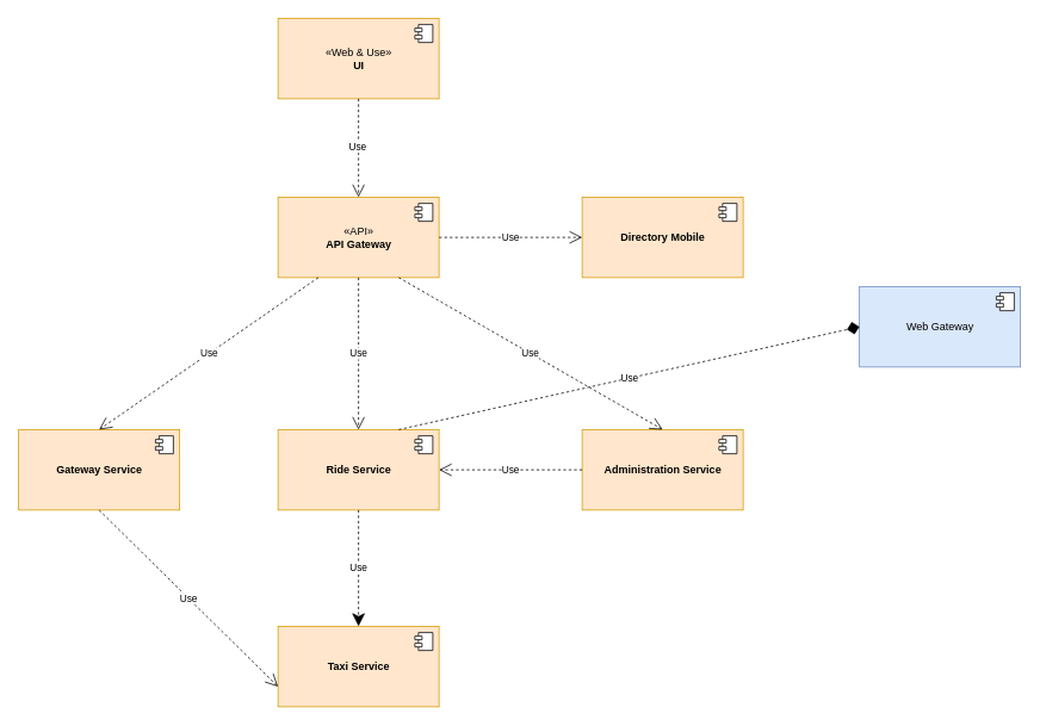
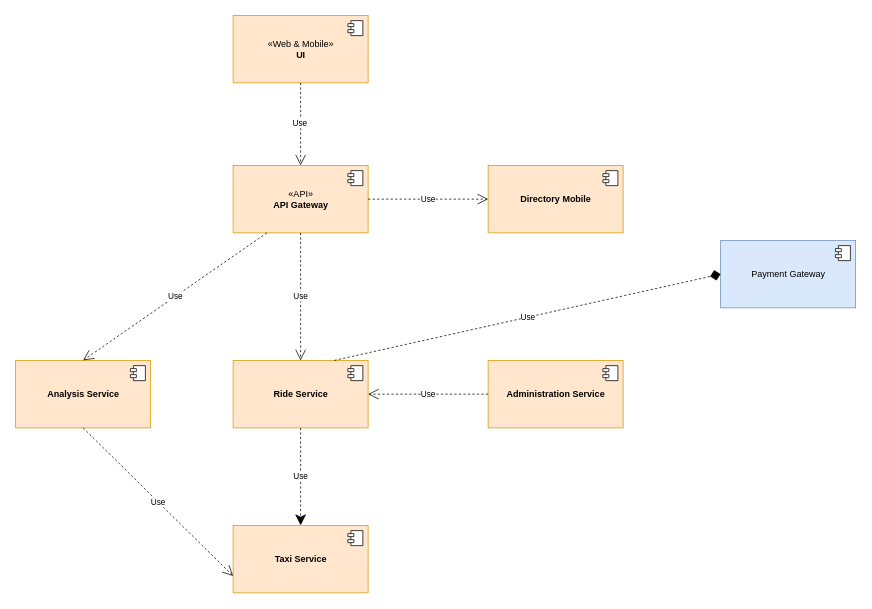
  <mxCell id="0" />
  <mxCell id="1" parent="0" />
- <mxCell id="2" value="«Web &amp;amp; Use»&lt;br&gt;&lt;b&gt;UI&lt;/b&gt;" style="html=1;dropTarget=0;fillColor=#ffe6cc;strokeColor=#d79b00;" vertex="1" parent="1"><mxGeometry x="310" y="20" width="180" height="90" as="geometry" /></mxCell>
+ <mxCell id="2" value="«Web &amp;amp; Mobile»&lt;br&gt;&lt;b&gt;UI&lt;/b&gt;" style="html=1;dropTarget=0;fillColor=#ffe6cc;strokeColor=#d79b00;" vertex="1" parent="1"><mxGeometry x="310" y="20" width="180" height="90" as="geometry" /></mxCell>
  <mxCell id="3" value="" style="shape=module;jettyWidth=8;jettyHeight=4;" vertex="1" parent="2"><mxGeometry x="1" width="20" height="20" relative="1" as="geometry"><mxPoint x="-27" y="7" as="offset" /></mxGeometry></mxCell>
  <mxCell id="4" value="«API»&lt;br&gt;&lt;b&gt;API Gateway&lt;/b&gt;" style="html=1;dropTarget=0;fillColor=#ffe6cc;strokeColor=#d79b00;" vertex="1" parent="1"><mxGeometry x="310" y="220" width="180" height="90" as="geometry" /></mxCell>
  <mxCell id="5" value="" style="shape=module;jettyWidth=8;jettyHeight=4;" vertex="1" parent="4"><mxGeometry x="1" width="20" height="20" relative="1" as="geometry"><mxPoint x="-27" y="7" as="offset" /></mxGeometry></mxCell>
  <mxCell id="6" value="&lt;b&gt;Taxi Service&lt;/b&gt;" style="html=1;dropTarget=0;fillColor=#ffe6cc;strokeColor=#d79b00;" vertex="1" parent="1"><mxGeometry x="310" y="700" width="180" height="90" as="geometry" /></mxCell>
  <mxCell id="7" value="" style="shape=module;jettyWidth=8;jettyHeight=4;" vertex="1" parent="6"><mxGeometry x="1" width="20" height="20" relative="1" as="geometry"><mxPoint x="-27" y="7" as="offset" /></mxGeometry></mxCell>
  <mxCell id="8" value="&lt;b&gt;Directory Mobile&lt;/b&gt;" style="html=1;dropTarget=0;fillColor=#ffe6cc;strokeColor=#d79b00;" vertex="1" parent="1"><mxGeometry x="650" y="220" width="180" height="90" as="geometry" /></mxCell>
  <mxCell id="9" value="" style="shape=module;jettyWidth=8;jettyHeight=4;" vertex="1" parent="8"><mxGeometry x="1" width="20" height="20" relative="1" as="geometry"><mxPoint x="-27" y="7" as="offset" /></mxGeometry></mxCell>
- <mxCell id="10" value="&lt;b&gt;Gateway Service&lt;/b&gt;" style="html=1;dropTarget=0;fillColor=#ffe6cc;strokeColor=#d79b00;" vertex="1" parent="1"><mxGeometry x="20" y="480" width="180" height="90" as="geometry" /></mxCell>
+ <mxCell id="10" value="&lt;b&gt;Analysis Service&lt;/b&gt;" style="html=1;dropTarget=0;fillColor=#ffe6cc;strokeColor=#d79b00;" vertex="1" parent="1"><mxGeometry x="20" y="480" width="180" height="90" as="geometry" /></mxCell>
  <mxCell id="11" value="" style="shape=module;jettyWidth=8;jettyHeight=4;" vertex="1" parent="10"><mxGeometry x="1" width="20" height="20" relative="1" as="geometry"><mxPoint x="-27" y="7" as="offset" /></mxGeometry></mxCell>
  <mxCell id="12" value="&lt;b&gt;Ride Service&lt;/b&gt;" style="html=1;dropTarget=0;fillColor=#ffe6cc;strokeColor=#d79b00;" vertex="1" parent="1"><mxGeometry x="310" y="480" width="180" height="90" as="geometry" /></mxCell>
  <mxCell id="13" value="" style="shape=module;jettyWidth=8;jettyHeight=4;" vertex="1" parent="12"><mxGeometry x="1" width="20" height="20" relative="1" as="geometry"><mxPoint x="-27" y="7" as="offset" /></mxGeometry></mxCell>
  <mxCell id="14" value="&lt;b&gt;Administration Service&lt;/b&gt;" style="html=1;dropTarget=0;fillColor=#ffe6cc;strokeColor=#d79b00;" vertex="1" parent="1"><mxGeometry x="650" y="480" width="180" height="90" as="geometry" /></mxCell>
  <mxCell id="15" value="" style="shape=module;jettyWidth=8;jettyHeight=4;" vertex="1" parent="14"><mxGeometry x="1" width="20" height="20" relative="1" as="geometry"><mxPoint x="-27" y="7" as="offset" /></mxGeometry></mxCell>
- <mxCell id="16" value="Web Gateway" style="html=1;dropTarget=0;fillColor=#dae8fc;strokeColor=#6c8ebf;" vertex="1" parent="1"><mxGeometry x="960" y="320" width="180" height="90" as="geometry" /></mxCell>
+ <mxCell id="16" value="Payment Gateway" style="html=1;dropTarget=0;fillColor=#dae8fc;strokeColor=#6c8ebf;" vertex="1" parent="1"><mxGeometry x="960" y="320" width="180" height="90" as="geometry" /></mxCell>
  <mxCell id="17" value="" style="shape=module;jettyWidth=8;jettyHeight=4;" vertex="1" parent="16"><mxGeometry x="1" width="20" height="20" relative="1" as="geometry"><mxPoint x="-27" y="7" as="offset" /></mxGeometry></mxCell>
  <mxCell id="18" value="Use" style="endArrow=open;endSize=12;dashed=1;html=1;rounded=0;entryX=0.5;entryY=0;entryDx=0;entryDy=0;exitX=0.5;exitY=1;exitDx=0;exitDy=0;" edge="1" parent="1" source="2" target="4"><mxGeometry x="-0.023" y="-1" width="160" relative="1" as="geometry"><mxPoint x="140" y="150" as="sourcePoint" /><mxPoint x="300" y="150" as="targetPoint" /><mxPoint as="offset" /></mxGeometry></mxCell>
  <mxCell id="19" value="Use" style="endArrow=open;endSize=12;dashed=1;html=1;rounded=0;exitX=1;exitY=0.5;exitDx=0;exitDy=0;entryX=0;entryY=0.5;entryDx=0;entryDy=0;" edge="1" parent="1" source="4" target="8"><mxGeometry width="160" relative="1" as="geometry"><mxPoint x="580" y="260" as="sourcePoint" /><mxPoint x="740" y="260" as="targetPoint" /></mxGeometry></mxCell>
  <mxCell id="20" value="Use" style="endArrow=open;endSize=12;dashed=1;html=1;rounded=0;entryX=0.5;entryY=0;entryDx=0;entryDy=0;exitX=0.5;exitY=1;exitDx=0;exitDy=0;" edge="1" parent="1" source="4" target="12"><mxGeometry width="160" relative="1" as="geometry"><mxPoint x="320" y="380" as="sourcePoint" /><mxPoint x="480" y="380" as="targetPoint" /></mxGeometry></mxCell>
  <mxCell id="21" value="Use" style="endArrow=open;endSize=12;dashed=1;html=1;rounded=0;entryX=0.5;entryY=0;entryDx=0;entryDy=0;exitX=0.25;exitY=1;exitDx=0;exitDy=0;" edge="1" parent="1" source="4" target="10"><mxGeometry width="160" relative="1" as="geometry"><mxPoint x="180" y="380" as="sourcePoint" /><mxPoint x="340" y="380" as="targetPoint" /></mxGeometry></mxCell>
- <mxCell id="22" value="Use" style="endArrow=open;endSize=12;dashed=1;html=1;rounded=0;exitX=0.75;exitY=1;exitDx=0;exitDy=0;entryX=0.5;entryY=0;entryDx=0;entryDy=0;" edge="1" parent="1" source="4" target="14"><mxGeometry width="160" relative="1" as="geometry"><mxPoint x="560" y="390" as="sourcePoint" /><mxPoint x="720" y="390" as="targetPoint" /></mxGeometry></mxCell>
  <mxCell id="23" value="Use" style="endArrow=classic;endSize=12;dashed=1;html=1;rounded=0;entryX=0.5;entryY=0;entryDx=0;entryDy=0;exitX=0.5;exitY=1;exitDx=0;exitDy=0;" edge="1" parent="1" source="12" target="6"><mxGeometry width="160" relative="1" as="geometry"><mxPoint x="325" y="700" as="sourcePoint" /><mxPoint x="485" y="700" as="targetPoint" /></mxGeometry></mxCell>
  <mxCell id="24" value="Use" style="endArrow=open;endSize=12;dashed=1;html=1;rounded=0;entryX=1;entryY=0.5;entryDx=0;entryDy=0;exitX=0;exitY=0.5;exitDx=0;exitDy=0;" edge="1" parent="1" source="14" target="12"><mxGeometry width="160" relative="1" as="geometry"><mxPoint x="290" y="730" as="sourcePoint" /><mxPoint x="450" y="730" as="targetPoint" /></mxGeometry></mxCell>
  <mxCell id="25" value="Use" style="endArrow=open;endSize=12;dashed=1;html=1;rounded=0;entryX=0;entryY=0.75;entryDx=0;entryDy=0;exitX=0.5;exitY=1;exitDx=0;exitDy=0;" edge="1" parent="1" source="10" target="6"><mxGeometry width="160" relative="1" as="geometry"><mxPoint x="190" y="700" as="sourcePoint" /><mxPoint x="350" y="700" as="targetPoint" /></mxGeometry></mxCell>
  <mxCell id="26" value="Use" style="endArrow=diamond;endSize=12;dashed=1;html=1;rounded=0;entryX=0;entryY=0.5;entryDx=0;entryDy=0;exitX=0.75;exitY=0;exitDx=0;exitDy=0;" edge="1" parent="1" source="12" target="16"><mxGeometry width="160" relative="1" as="geometry"><mxPoint x="700" y="370" as="sourcePoint" /><mxPoint x="860" y="370" as="targetPoint" /></mxGeometry></mxCell>
